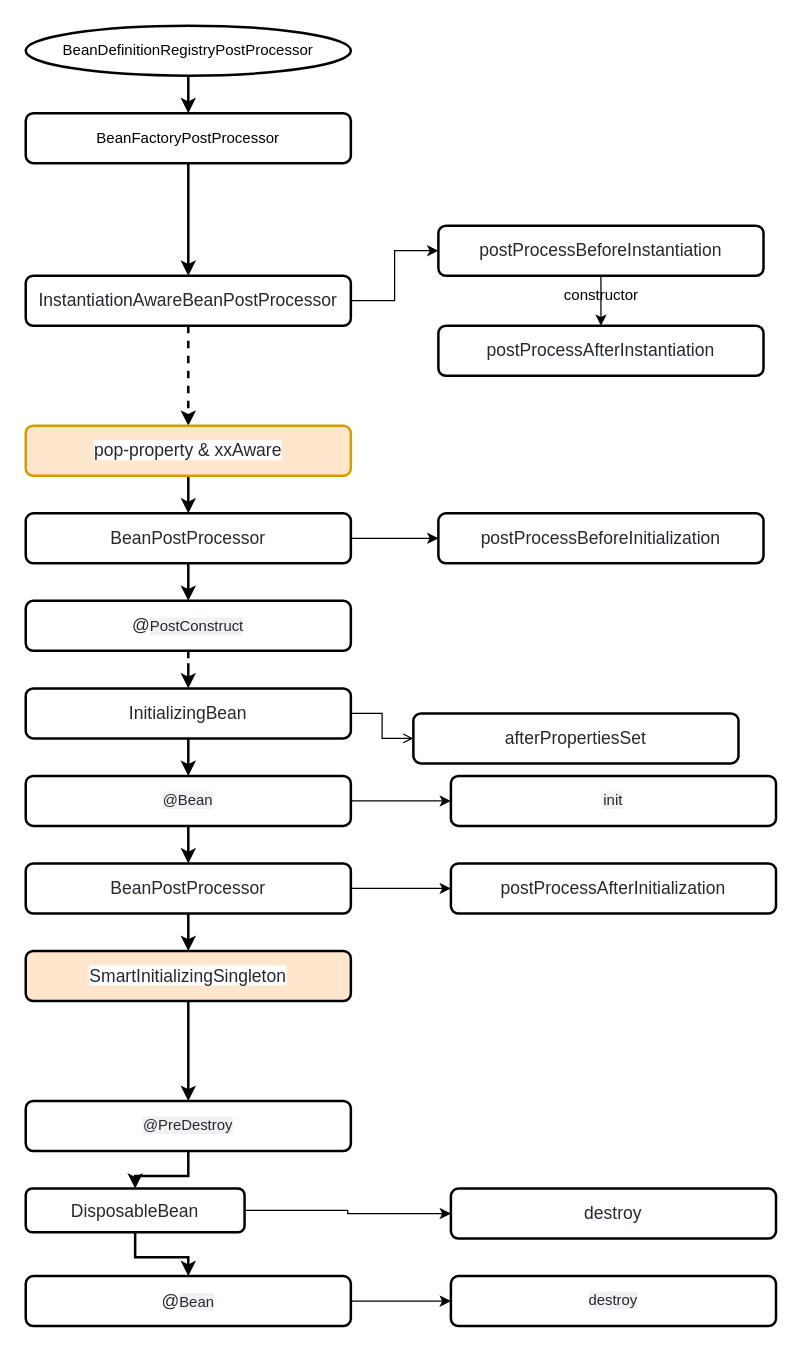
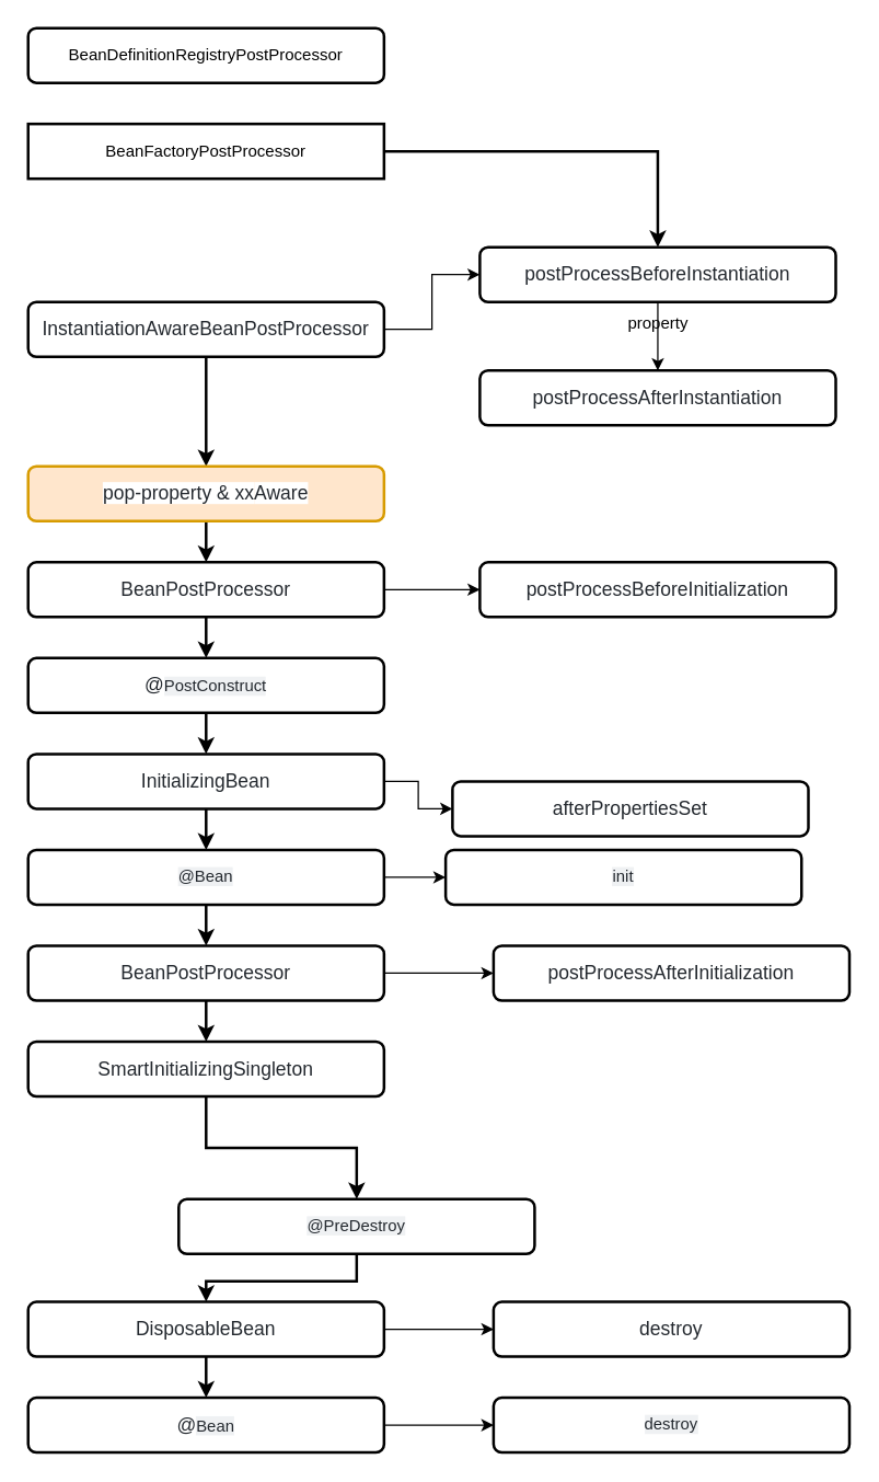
  <mxCell id="0" />
  <mxCell id="1" parent="0" />
- <mxCell id="2" value="" style="edgeStyle=orthogonalEdgeStyle;rounded=0;orthogonalLoop=1;jettySize=auto;html=1;strokeWidth=2;fontStyle=0" edge="1" parent="1" source="3" target="5"><mxGeometry relative="1" as="geometry" /></mxCell>
- <mxCell id="3" value="BeanDefinitionRegistryPostProcessor" style="ellipse;whiteSpace=wrap;html=1;strokeWidth=2;fontStyle=0;" parent="1" vertex="1"><mxGeometry x="20" y="20" width="260" height="40" as="geometry" /></mxCell>
- <mxCell id="4" value="" style="edgeStyle=orthogonalEdgeStyle;rounded=0;orthogonalLoop=1;jettySize=auto;html=1;strokeWidth=2;fontStyle=0" edge="1" parent="1" source="5" target="8"><mxGeometry relative="1" as="geometry"><mxPoint x="150" y="260" as="targetPoint" /></mxGeometry></mxCell>
- <mxCell id="5" value="BeanFactoryPostProcessor" style="rounded=1;whiteSpace=wrap;html=1;strokeWidth=2;fontStyle=0" vertex="1" parent="1"><mxGeometry x="20" y="90" width="260" height="40" as="geometry" /></mxCell>
+ <mxCell id="3" value="BeanDefinitionRegistryPostProcessor" style="rounded=1;whiteSpace=wrap;html=1;strokeWidth=2;fontStyle=0" parent="1" vertex="1"><mxGeometry x="20" y="20" width="260" height="40" as="geometry" /></mxCell>
+ <mxCell id="4" value="" style="edgeStyle=orthogonalEdgeStyle;rounded=0;orthogonalLoop=1;jettySize=auto;html=1;strokeWidth=2;fontStyle=0;" edge="1" parent="1" source="5" target="10"><mxGeometry relative="1" as="geometry"><mxPoint x="150" y="260" as="targetPoint" /></mxGeometry></mxCell>
+ <mxCell id="5" value="BeanFactoryPostProcessor" style="whiteSpace=wrap;html=1;strokeWidth=2;fontStyle=0;rounded=0;" vertex="1" parent="1"><mxGeometry x="20" y="90" width="260" height="40" as="geometry" /></mxCell>
  <mxCell id="6" style="edgeStyle=orthogonalEdgeStyle;rounded=0;orthogonalLoop=1;jettySize=auto;html=1;entryX=0;entryY=0.5;entryDx=0;entryDy=0;strokeWidth=1;fontStyle=0" edge="1" parent="1" source="8" target="10"><mxGeometry relative="1" as="geometry" /></mxCell>
- <mxCell id="7" value="" style="edgeStyle=orthogonalEdgeStyle;rounded=0;orthogonalLoop=1;jettySize=auto;html=1;strokeWidth=2;dashed=1;" edge="1" parent="1" source="8" target="13"><mxGeometry relative="1" as="geometry" /></mxCell>
+ <mxCell id="7" value="" style="edgeStyle=orthogonalEdgeStyle;rounded=0;orthogonalLoop=1;jettySize=auto;html=1;strokeWidth=2;" edge="1" parent="1" source="8" target="13"><mxGeometry relative="1" as="geometry" /></mxCell>
  <mxCell id="8" value="&lt;span style=&quot;color: rgb(36 , 41 , 47) ; font-family: , &amp;quot;blinkmacsystemfont&amp;quot; , &amp;quot;segoe ui&amp;quot; , &amp;quot;helvetica&amp;quot; , &amp;quot;arial&amp;quot; , sans-serif , &amp;quot;apple color emoji&amp;quot; , &amp;quot;segoe ui emoji&amp;quot; ; font-size: 14px ; text-align: left ; background-color: rgb(255 , 255 , 255)&quot;&gt;InstantiationAwareBeanPostProcessor&lt;/span&gt;" style="rounded=1;whiteSpace=wrap;html=1;strokeWidth=2;fontStyle=0" vertex="1" parent="1"><mxGeometry x="20" y="220" width="260" height="40" as="geometry" /></mxCell>
  <mxCell id="9" style="edgeStyle=orthogonalEdgeStyle;rounded=0;orthogonalLoop=1;jettySize=auto;html=1;entryX=0.5;entryY=0;entryDx=0;entryDy=0;strokeWidth=1;fontStyle=0" edge="1" parent="1" source="10" target="11"><mxGeometry relative="1" as="geometry" /></mxCell>
  <mxCell id="10" value="&lt;span style=&quot;color: rgb(36, 41, 47); font-size: 14px; font-style: normal; letter-spacing: normal; text-align: left; text-indent: 0px; text-transform: none; word-spacing: 0px; background-color: rgb(255, 255, 255); display: inline; float: none;&quot;&gt;postProcessBeforeInstantiation&lt;/span&gt;" style="rounded=1;whiteSpace=wrap;html=1;strokeWidth=2;fontStyle=0" vertex="1" parent="1"><mxGeometry x="350" y="180" width="260" height="40" as="geometry" /></mxCell>
- <mxCell id="11" value="&lt;span style=&quot;color: rgb(36 , 41 , 47) ; font-family: , &amp;quot;blinkmacsystemfont&amp;quot; , &amp;quot;segoe ui&amp;quot; , &amp;quot;helvetica&amp;quot; , &amp;quot;arial&amp;quot; , sans-serif , &amp;quot;apple color emoji&amp;quot; , &amp;quot;segoe ui emoji&amp;quot; ; font-size: 14px ; text-align: left ; background-color: rgb(255 , 255 , 255)&quot;&gt;postProcessAfterInstantiation&lt;/span&gt;" style="rounded=1;whiteSpace=wrap;html=1;strokeWidth=2;fontStyle=0" vertex="1" parent="1"><mxGeometry x="350" y="260" width="260" height="40" as="geometry" /></mxCell>
+ <mxCell id="11" value="&lt;span style=&quot;color: rgb(36 , 41 , 47) ; font-family: , &amp;quot;blinkmacsystemfont&amp;quot; , &amp;quot;segoe ui&amp;quot; , &amp;quot;helvetica&amp;quot; , &amp;quot;arial&amp;quot; , sans-serif , &amp;quot;apple color emoji&amp;quot; , &amp;quot;segoe ui emoji&amp;quot; ; font-size: 14px ; text-align: left ; background-color: rgb(255 , 255 , 255)&quot;&gt;postProcessAfterInstantiation&lt;/span&gt;" style="rounded=1;whiteSpace=wrap;html=1;strokeWidth=2;fontStyle=0" vertex="1" parent="1"><mxGeometry x="350" y="270" width="260" height="40" as="geometry" /></mxCell>
  <mxCell id="12" value="" style="edgeStyle=orthogonalEdgeStyle;rounded=0;orthogonalLoop=1;jettySize=auto;html=1;strokeWidth=2;" edge="1" parent="1" source="13" target="16"><mxGeometry relative="1" as="geometry" /></mxCell>
  <mxCell id="13" value="&lt;span style=&quot;color: rgb(36 , 41 , 47) ; font-family: , &amp;#34;blinkmacsystemfont&amp;#34; , &amp;#34;segoe ui&amp;#34; , &amp;#34;helvetica&amp;#34; , &amp;#34;arial&amp;#34; , sans-serif , &amp;#34;apple color emoji&amp;#34; , &amp;#34;segoe ui emoji&amp;#34; ; font-size: 14px ; text-align: left ; background-color: rgb(255 , 255 , 255)&quot;&gt;pop-property &amp;amp; xx&lt;/span&gt;&lt;span style=&quot;color: rgb(36 , 41 , 47) ; font-family: , &amp;#34;blinkmacsystemfont&amp;#34; , &amp;#34;segoe ui&amp;#34; , &amp;#34;helvetica&amp;#34; , &amp;#34;arial&amp;#34; , sans-serif , &amp;#34;apple color emoji&amp;#34; , &amp;#34;segoe ui emoji&amp;#34; ; font-size: 14px ; text-align: left ; background-color: rgb(255 , 255 , 255)&quot;&gt;Aware&lt;/span&gt;" style="rounded=1;whiteSpace=wrap;html=1;strokeWidth=2;fontStyle=0;fillColor=#ffe6cc;strokeColor=#d79b00;" vertex="1" parent="1"><mxGeometry x="20" y="340" width="260" height="40" as="geometry" /></mxCell>
  <mxCell id="14" value="" style="edgeStyle=orthogonalEdgeStyle;rounded=0;orthogonalLoop=1;jettySize=auto;html=1;strokeWidth=1;" edge="1" parent="1" source="16" target="17"><mxGeometry relative="1" as="geometry" /></mxCell>
  <mxCell id="15" value="" style="edgeStyle=orthogonalEdgeStyle;rounded=0;orthogonalLoop=1;jettySize=auto;html=1;strokeWidth=2;" edge="1" parent="1" source="16" target="19"><mxGeometry relative="1" as="geometry" /></mxCell>
  <mxCell id="16" value="&lt;span style=&quot;color: rgb(36 , 41 , 47) ; font-family: , &amp;#34;blinkmacsystemfont&amp;#34; , &amp;#34;segoe ui&amp;#34; , &amp;#34;helvetica&amp;#34; , &amp;#34;arial&amp;#34; , sans-serif , &amp;#34;apple color emoji&amp;#34; , &amp;#34;segoe ui emoji&amp;#34; ; font-size: 14px ; text-align: left ; background-color: rgb(255 , 255 , 255)&quot;&gt;BeanPostProcessor&lt;/span&gt;" style="rounded=1;whiteSpace=wrap;html=1;strokeWidth=2;fontStyle=0" vertex="1" parent="1"><mxGeometry x="20" y="410" width="260" height="40" as="geometry" /></mxCell>
  <mxCell id="17" value="&lt;span style=&quot;color: rgb(36 , 41 , 47) ; font-family: , &amp;#34;blinkmacsystemfont&amp;#34; , &amp;#34;segoe ui&amp;#34; , &amp;#34;helvetica&amp;#34; , &amp;#34;arial&amp;#34; , sans-serif , &amp;#34;apple color emoji&amp;#34; , &amp;#34;segoe ui emoji&amp;#34; ; font-size: 14px ; text-align: left ; background-color: rgb(255 , 255 , 255)&quot;&gt;postProcessBeforeInitialization&lt;/span&gt;" style="rounded=1;whiteSpace=wrap;html=1;strokeWidth=2;fontStyle=0" vertex="1" parent="1"><mxGeometry x="350" y="410" width="260" height="40" as="geometry" /></mxCell>
- <mxCell id="18" value="" style="edgeStyle=orthogonalEdgeStyle;rounded=0;orthogonalLoop=1;jettySize=auto;html=1;strokeWidth=2;dashed=1;" edge="1" parent="1" source="19" target="22"><mxGeometry relative="1" as="geometry" /></mxCell>
+ <mxCell id="18" value="" style="edgeStyle=orthogonalEdgeStyle;rounded=0;orthogonalLoop=1;jettySize=auto;html=1;strokeWidth=2;" edge="1" parent="1" source="19" target="22"><mxGeometry relative="1" as="geometry" /></mxCell>
  <mxCell id="19" value="&lt;span style=&quot;color: rgb(36 , 41 , 47) ; font-family: , &amp;#34;blinkmacsystemfont&amp;#34; , &amp;#34;segoe ui&amp;#34; , &amp;#34;helvetica&amp;#34; , &amp;#34;arial&amp;#34; , sans-serif , &amp;#34;apple color emoji&amp;#34; , &amp;#34;segoe ui emoji&amp;#34; ; font-size: 14px ; text-align: left ; background-color: rgb(255 , 255 , 255)&quot;&gt;@&lt;/span&gt;&lt;span style=&quot;color: rgb(36 , 41 , 47) ; font-family: , , &amp;#34;sf mono&amp;#34; , &amp;#34;menlo&amp;#34; , &amp;#34;consolas&amp;#34; , &amp;#34;liberation mono&amp;#34; , monospace ; font-size: 11.9px ; text-align: left ; background-color: rgba(175 , 184 , 193 , 0.2)&quot;&gt;PostConstruct&lt;/span&gt;" style="rounded=1;whiteSpace=wrap;html=1;strokeWidth=2;fontStyle=0" vertex="1" parent="1"><mxGeometry x="20" y="480" width="260" height="40" as="geometry" /></mxCell>
- <mxCell id="20" value="" style="edgeStyle=orthogonalEdgeStyle;rounded=0;orthogonalLoop=1;jettySize=auto;html=1;strokeWidth=1;endArrow=open;" edge="1" parent="1" source="22" target="23"><mxGeometry relative="1" as="geometry" /></mxCell>
+ <mxCell id="20" value="" style="edgeStyle=orthogonalEdgeStyle;rounded=0;orthogonalLoop=1;jettySize=auto;html=1;strokeWidth=1;" edge="1" parent="1" source="22" target="23"><mxGeometry relative="1" as="geometry" /></mxCell>
  <mxCell id="21" value="" style="edgeStyle=orthogonalEdgeStyle;rounded=0;orthogonalLoop=1;jettySize=auto;html=1;strokeWidth=2;" edge="1" parent="1" source="22" target="26"><mxGeometry relative="1" as="geometry" /></mxCell>
  <mxCell id="22" value="&lt;span style=&quot;color: rgb(36, 41, 47); font-size: 14px; font-style: normal; font-weight: 400; letter-spacing: normal; text-align: left; text-indent: 0px; text-transform: none; word-spacing: 0px; background-color: rgb(255, 255, 255); display: inline; float: none;&quot;&gt;InitializingBean&lt;/span&gt;" style="rounded=1;whiteSpace=wrap;html=1;strokeWidth=2;fontStyle=0" vertex="1" parent="1"><mxGeometry x="20" y="550" width="260" height="40" as="geometry" /></mxCell>
  <mxCell id="23" value="&lt;span style=&quot;color: rgb(36 , 41 , 47) ; font-family: , &amp;#34;blinkmacsystemfont&amp;#34; , &amp;#34;segoe ui&amp;#34; , &amp;#34;helvetica&amp;#34; , &amp;#34;arial&amp;#34; , sans-serif , &amp;#34;apple color emoji&amp;#34; , &amp;#34;segoe ui emoji&amp;#34; ; font-size: 14px ; text-align: left ; background-color: rgb(255 , 255 , 255)&quot;&gt;afterPropertiesSet&lt;/span&gt;" style="rounded=1;whiteSpace=wrap;html=1;strokeWidth=2;fontStyle=0" vertex="1" parent="1"><mxGeometry x="330" y="570" width="260" height="40" as="geometry" /></mxCell>
  <mxCell id="24" value="" style="edgeStyle=orthogonalEdgeStyle;rounded=0;orthogonalLoop=1;jettySize=auto;html=1;strokeWidth=1;" edge="1" parent="1" source="26" target="27"><mxGeometry relative="1" as="geometry" /></mxCell>
  <mxCell id="25" value="" style="edgeStyle=orthogonalEdgeStyle;rounded=0;orthogonalLoop=1;jettySize=auto;html=1;strokeWidth=2;" edge="1" parent="1" source="26" target="30"><mxGeometry relative="1" as="geometry" /></mxCell>
  <mxCell id="26" value="&lt;span style=&quot;color: rgb(36 , 41 , 47) ; font-family: , , &amp;#34;sf mono&amp;#34; , &amp;#34;menlo&amp;#34; , &amp;#34;consolas&amp;#34; , &amp;#34;liberation mono&amp;#34; , monospace ; font-size: 11.9px ; text-align: left ; background-color: rgba(175 , 184 , 193 , 0.2)&quot;&gt;@Bean&lt;/span&gt;" style="rounded=1;whiteSpace=wrap;html=1;strokeWidth=2;fontStyle=0" vertex="1" parent="1"><mxGeometry x="20" y="620" width="260" height="40" as="geometry" /></mxCell>
- <mxCell id="27" value="&lt;meta charset=&quot;utf-8&quot;&gt;&lt;span style=&quot;color: rgb(36, 41, 47); font-size: 11.9px; font-style: normal; font-weight: 400; letter-spacing: normal; text-align: left; text-indent: 0px; text-transform: none; word-spacing: 0px; background-color: rgba(175, 184, 193, 0.2); display: inline; float: none;&quot;&gt;init&lt;/span&gt;" style="rounded=1;whiteSpace=wrap;html=1;strokeWidth=2;fontStyle=0" vertex="1" parent="1"><mxGeometry x="360" y="620" width="260" height="40" as="geometry" /></mxCell>
+ <mxCell id="27" value="&lt;meta charset=&quot;utf-8&quot;&gt;&lt;span style=&quot;color: rgb(36, 41, 47); font-size: 11.9px; font-style: normal; font-weight: 400; letter-spacing: normal; text-align: left; text-indent: 0px; text-transform: none; word-spacing: 0px; background-color: rgba(175, 184, 193, 0.2); display: inline; float: none;&quot;&gt;init&lt;/span&gt;" style="rounded=1;whiteSpace=wrap;html=1;strokeWidth=2;fontStyle=0" vertex="1" parent="1"><mxGeometry x="325" y="620" width="260" height="40" as="geometry" /></mxCell>
  <mxCell id="28" value="" style="edgeStyle=orthogonalEdgeStyle;rounded=0;orthogonalLoop=1;jettySize=auto;html=1;strokeWidth=1;" edge="1" parent="1" source="30" target="31"><mxGeometry relative="1" as="geometry" /></mxCell>
  <mxCell id="29" value="" style="edgeStyle=orthogonalEdgeStyle;rounded=0;orthogonalLoop=1;jettySize=auto;html=1;strokeWidth=2;" edge="1" parent="1" source="30" target="33"><mxGeometry relative="1" as="geometry" /></mxCell>
  <mxCell id="30" value="&lt;span style=&quot;color: rgb(36 , 41 , 47) ; font-family: , &amp;#34;blinkmacsystemfont&amp;#34; , &amp;#34;segoe ui&amp;#34; , &amp;#34;helvetica&amp;#34; , &amp;#34;arial&amp;#34; , sans-serif , &amp;#34;apple color emoji&amp;#34; , &amp;#34;segoe ui emoji&amp;#34; ; font-size: 14px ; text-align: left ; background-color: rgb(255 , 255 , 255)&quot;&gt;BeanPostProcessor&lt;/span&gt;" style="rounded=1;whiteSpace=wrap;html=1;strokeWidth=2;fontStyle=0" vertex="1" parent="1"><mxGeometry x="20" y="690" width="260" height="40" as="geometry" /></mxCell>
  <mxCell id="31" value="&lt;span style=&quot;color: rgb(36, 41, 47); font-size: 14px; font-style: normal; font-weight: 400; letter-spacing: normal; text-align: left; text-indent: 0px; text-transform: none; word-spacing: 0px; background-color: rgb(255, 255, 255); display: inline; float: none;&quot;&gt;postProcessAfterInitialization&lt;/span&gt;" style="rounded=1;whiteSpace=wrap;html=1;strokeWidth=2;fontStyle=0" vertex="1" parent="1"><mxGeometry x="360" y="690" width="260" height="40" as="geometry" /></mxCell>
  <mxCell id="32" value="" style="edgeStyle=orthogonalEdgeStyle;rounded=0;orthogonalLoop=1;jettySize=auto;html=1;strokeWidth=2;" edge="1" parent="1" source="33" target="35"><mxGeometry relative="1" as="geometry" /></mxCell>
- <mxCell id="33" value="&lt;span style=&quot;color: rgb(36, 41, 47); font-size: 14px; font-style: normal; font-weight: 400; letter-spacing: normal; text-align: left; text-indent: 0px; text-transform: none; word-spacing: 0px; background-color: rgb(255, 255, 255); display: inline; float: none;&quot;&gt;SmartInitializingSingleton&lt;/span&gt;" style="rounded=1;whiteSpace=wrap;html=1;strokeWidth=2;fontStyle=0;fillColor=#ffe6cc;" vertex="1" parent="1"><mxGeometry x="20" y="760" width="260" height="40" as="geometry" /></mxCell>
+ <mxCell id="33" value="&lt;span style=&quot;color: rgb(36, 41, 47); font-size: 14px; font-style: normal; font-weight: 400; letter-spacing: normal; text-align: left; text-indent: 0px; text-transform: none; word-spacing: 0px; background-color: rgb(255, 255, 255); display: inline; float: none;&quot;&gt;SmartInitializingSingleton&lt;/span&gt;" style="rounded=1;whiteSpace=wrap;html=1;strokeWidth=2;fontStyle=0" vertex="1" parent="1"><mxGeometry x="20" y="760" width="260" height="40" as="geometry" /></mxCell>
  <mxCell id="34" value="" style="edgeStyle=orthogonalEdgeStyle;rounded=0;orthogonalLoop=1;jettySize=auto;html=1;strokeWidth=2;" edge="1" parent="1" source="35" target="38"><mxGeometry relative="1" as="geometry" /></mxCell>
- <mxCell id="35" value="&lt;span style=&quot;color: rgb(36 , 41 , 47) ; font-family: , , &amp;#34;sf mono&amp;#34; , &amp;#34;menlo&amp;#34; , &amp;#34;consolas&amp;#34; , &amp;#34;liberation mono&amp;#34; , monospace ; font-size: 11.9px ; text-align: left ; background-color: rgba(175 , 184 , 193 , 0.2)&quot;&gt;@PreDestroy&lt;/span&gt;" style="rounded=1;whiteSpace=wrap;html=1;strokeWidth=2;fontStyle=0" vertex="1" parent="1"><mxGeometry x="20" y="880" width="260" height="40" as="geometry" /></mxCell>
+ <mxCell id="35" value="&lt;span style=&quot;color: rgb(36 , 41 , 47) ; font-family: , , &amp;#34;sf mono&amp;#34; , &amp;#34;menlo&amp;#34; , &amp;#34;consolas&amp;#34; , &amp;#34;liberation mono&amp;#34; , monospace ; font-size: 11.9px ; text-align: left ; background-color: rgba(175 , 184 , 193 , 0.2)&quot;&gt;@PreDestroy&lt;/span&gt;" style="rounded=1;whiteSpace=wrap;html=1;strokeWidth=2;fontStyle=0" vertex="1" parent="1"><mxGeometry x="130" y="875" width="260" height="40" as="geometry" /></mxCell>
  <mxCell id="36" value="" style="edgeStyle=orthogonalEdgeStyle;rounded=0;orthogonalLoop=1;jettySize=auto;html=1;strokeWidth=1;" edge="1" parent="1" source="38" target="39"><mxGeometry relative="1" as="geometry" /></mxCell>
  <mxCell id="37" value="" style="edgeStyle=orthogonalEdgeStyle;rounded=0;orthogonalLoop=1;jettySize=auto;html=1;strokeWidth=2;" edge="1" parent="1" source="38" target="41"><mxGeometry relative="1" as="geometry" /></mxCell>
- <mxCell id="38" value="&lt;span style=&quot;color: rgb(36, 41, 47); font-size: 14px; font-style: normal; font-weight: 400; letter-spacing: normal; text-align: left; text-indent: 0px; text-transform: none; word-spacing: 0px; background-color: rgb(255, 255, 255); display: inline; float: none;&quot;&gt;DisposableBean&lt;/span&gt;" style="rounded=1;whiteSpace=wrap;html=1;strokeWidth=2;fontStyle=0" vertex="1" parent="1"><mxGeometry x="20" y="950" width="175" height="35" as="geometry" /></mxCell>
+ <mxCell id="38" value="&lt;span style=&quot;color: rgb(36, 41, 47); font-size: 14px; font-style: normal; font-weight: 400; letter-spacing: normal; text-align: left; text-indent: 0px; text-transform: none; word-spacing: 0px; background-color: rgb(255, 255, 255); display: inline; float: none;&quot;&gt;DisposableBean&lt;/span&gt;" style="rounded=1;whiteSpace=wrap;html=1;strokeWidth=2;fontStyle=0" vertex="1" parent="1"><mxGeometry x="20" y="950" width="260" height="40" as="geometry" /></mxCell>
  <mxCell id="39" value="&lt;span style=&quot;color: rgb(36 , 41 , 47) ; font-family: , &amp;#34;blinkmacsystemfont&amp;#34; , &amp;#34;segoe ui&amp;#34; , &amp;#34;helvetica&amp;#34; , &amp;#34;arial&amp;#34; , sans-serif , &amp;#34;apple color emoji&amp;#34; , &amp;#34;segoe ui emoji&amp;#34; ; font-size: 14px ; text-align: left ; background-color: rgb(255 , 255 , 255)&quot;&gt;destroy&lt;/span&gt;" style="rounded=1;whiteSpace=wrap;html=1;strokeWidth=2;fontStyle=0" vertex="1" parent="1"><mxGeometry x="360" y="950" width="260" height="40" as="geometry" /></mxCell>
  <mxCell id="40" value="" style="edgeStyle=orthogonalEdgeStyle;rounded=0;orthogonalLoop=1;jettySize=auto;html=1;strokeWidth=1;" edge="1" parent="1" source="41" target="42"><mxGeometry relative="1" as="geometry" /></mxCell>
  <mxCell id="41" value="&lt;span style=&quot;color: rgb(36 , 41 , 47) ; font-size: 14px ; font-style: normal ; font-weight: 400 ; letter-spacing: normal ; text-align: left ; text-indent: 0px ; text-transform: none ; word-spacing: 0px ; background-color: rgb(255 , 255 , 255) ; display: inline ; float: none&quot;&gt;@&lt;/span&gt;&lt;span style=&quot;color: rgb(36 , 41 , 47) ; font-family: , , &amp;#34;sf mono&amp;#34; , &amp;#34;menlo&amp;#34; , &amp;#34;consolas&amp;#34; , &amp;#34;liberation mono&amp;#34; , monospace ; font-size: 11.9px ; text-align: left ; background-color: rgba(175 , 184 , 193 , 0.2)&quot;&gt;Bean&lt;/span&gt;" style="rounded=1;whiteSpace=wrap;html=1;strokeWidth=2;fontStyle=0" vertex="1" parent="1"><mxGeometry x="20" y="1020" width="260" height="40" as="geometry" /></mxCell>
  <mxCell id="42" value="&lt;span style=&quot;color: rgb(36 , 41 , 47) ; font-family: , , &amp;#34;sf mono&amp;#34; , &amp;#34;menlo&amp;#34; , &amp;#34;consolas&amp;#34; , &amp;#34;liberation mono&amp;#34; , monospace ; font-size: 11.9px ; text-align: left ; background-color: rgba(175 , 184 , 193 , 0.2)&quot;&gt;destroy&lt;/span&gt;" style="rounded=1;whiteSpace=wrap;html=1;strokeWidth=2;fontStyle=0" vertex="1" parent="1"><mxGeometry x="360" y="1020" width="260" height="40" as="geometry" /></mxCell>
- <mxCell id="43" value="constructor" style="text;html=1;align=center;verticalAlign=middle;resizable=0;points=[];autosize=1;strokeColor=none;" vertex="1" parent="1"><mxGeometry x="445" y="226" width="70" height="20" as="geometry" /></mxCell>
+ <mxCell id="43" value="property" style="text;html=1;align=center;verticalAlign=middle;resizable=0;points=[];autosize=1;strokeColor=none;" vertex="1" parent="1"><mxGeometry x="445" y="226" width="70" height="20" as="geometry" /></mxCell>
